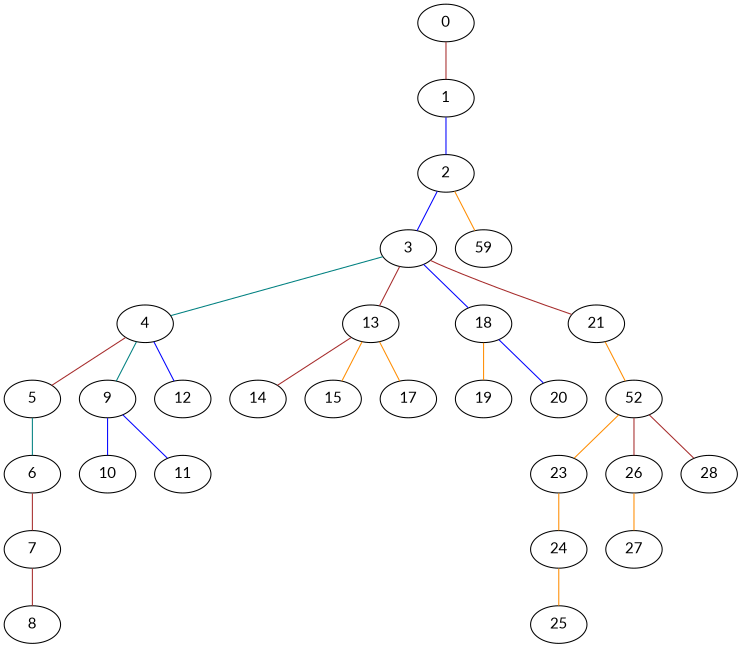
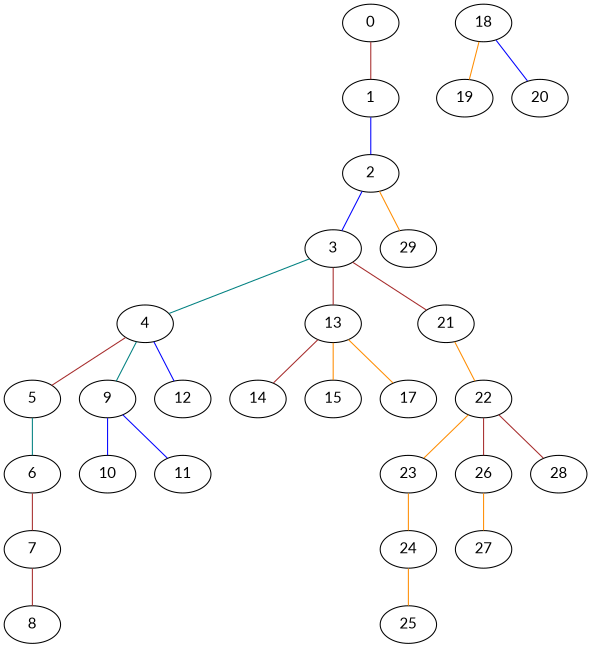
  graph {
    fontname=Lato
    node [fontname=Lato]
    edge [color=brown fontname=Lato]
    0
    1
    2
    3
-   29 [label=59]
+   29
    4
    13
    18
    21
    5
    9
    12
    14
    15
    17
    19
    20
-   22 [label=52]
+   22
    6
    10
    11
    7
    8
    23
    26
    28
    24
    27
    25
    0 -- 1
    1 -- 2 [color=blue]
    2 -- 3 [color=blue]
    2 -- 29 [color=darkorange]
    3 -- 4 [color=teal]
    3 -- 13
-   3 -- 18 [color=blue]
    3 -- 21
    4 -- 5
    4 -- 9 [color=teal]
    4 -- 12 [color=blue]
    13 -- 14
    13 -- 15 [color=darkorange]
    13 -- 17 [color=darkorange]
    18 -- 19 [color=darkorange]
    18 -- 20 [color=blue]
    21 -- 22 [color=darkorange]
    5 -- 6 [color=teal]
    9 -- 10 [color=blue]
    9 -- 11 [color=blue]
    22 -- 23 [color=darkorange]
    22 -- 26
    22 -- 28
    6 -- 7
    7 -- 8
    23 -- 24 [color=darkorange]
    26 -- 27 [color=darkorange]
    24 -- 25 [color=darkorange]
  }
